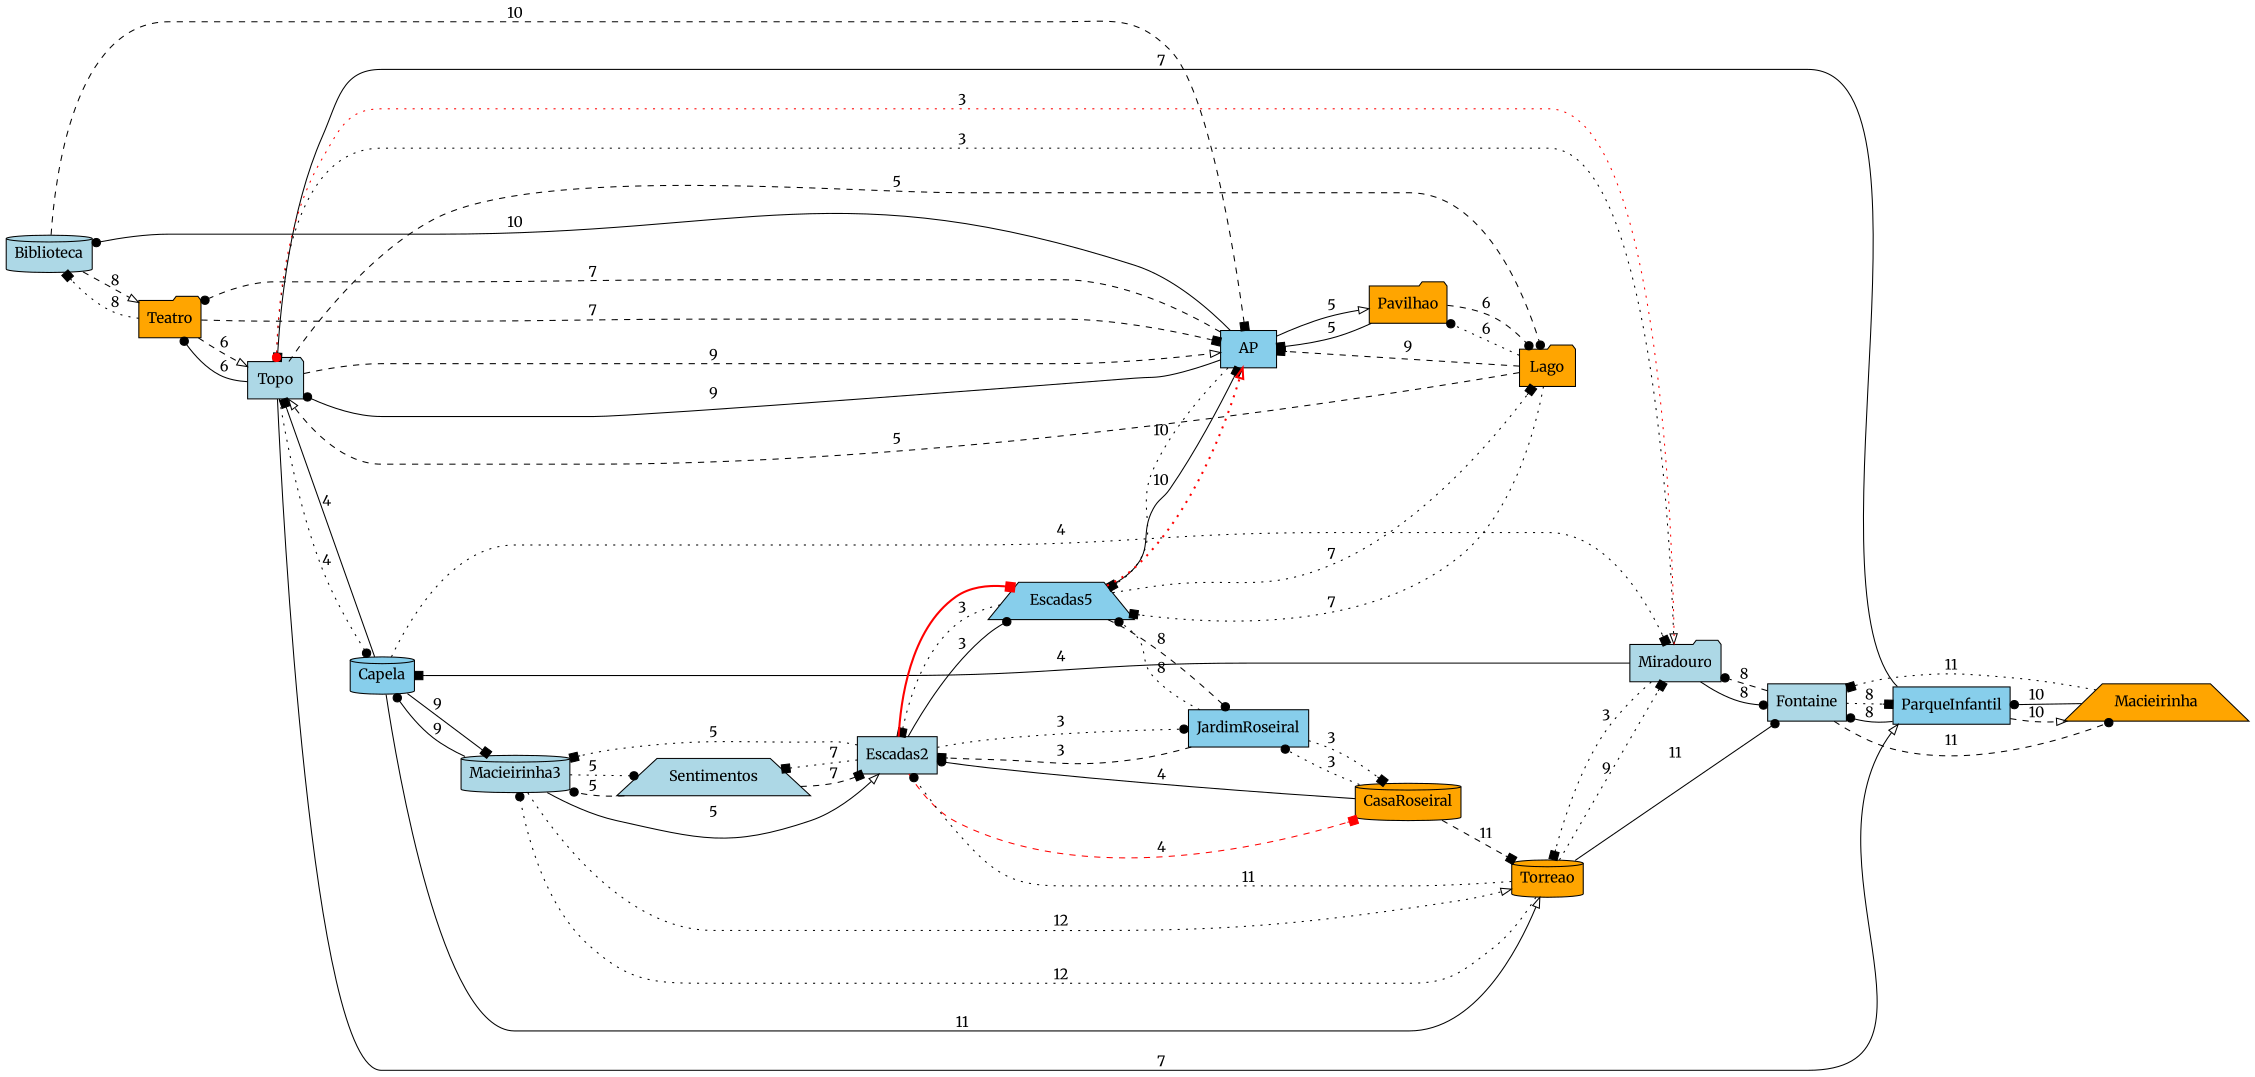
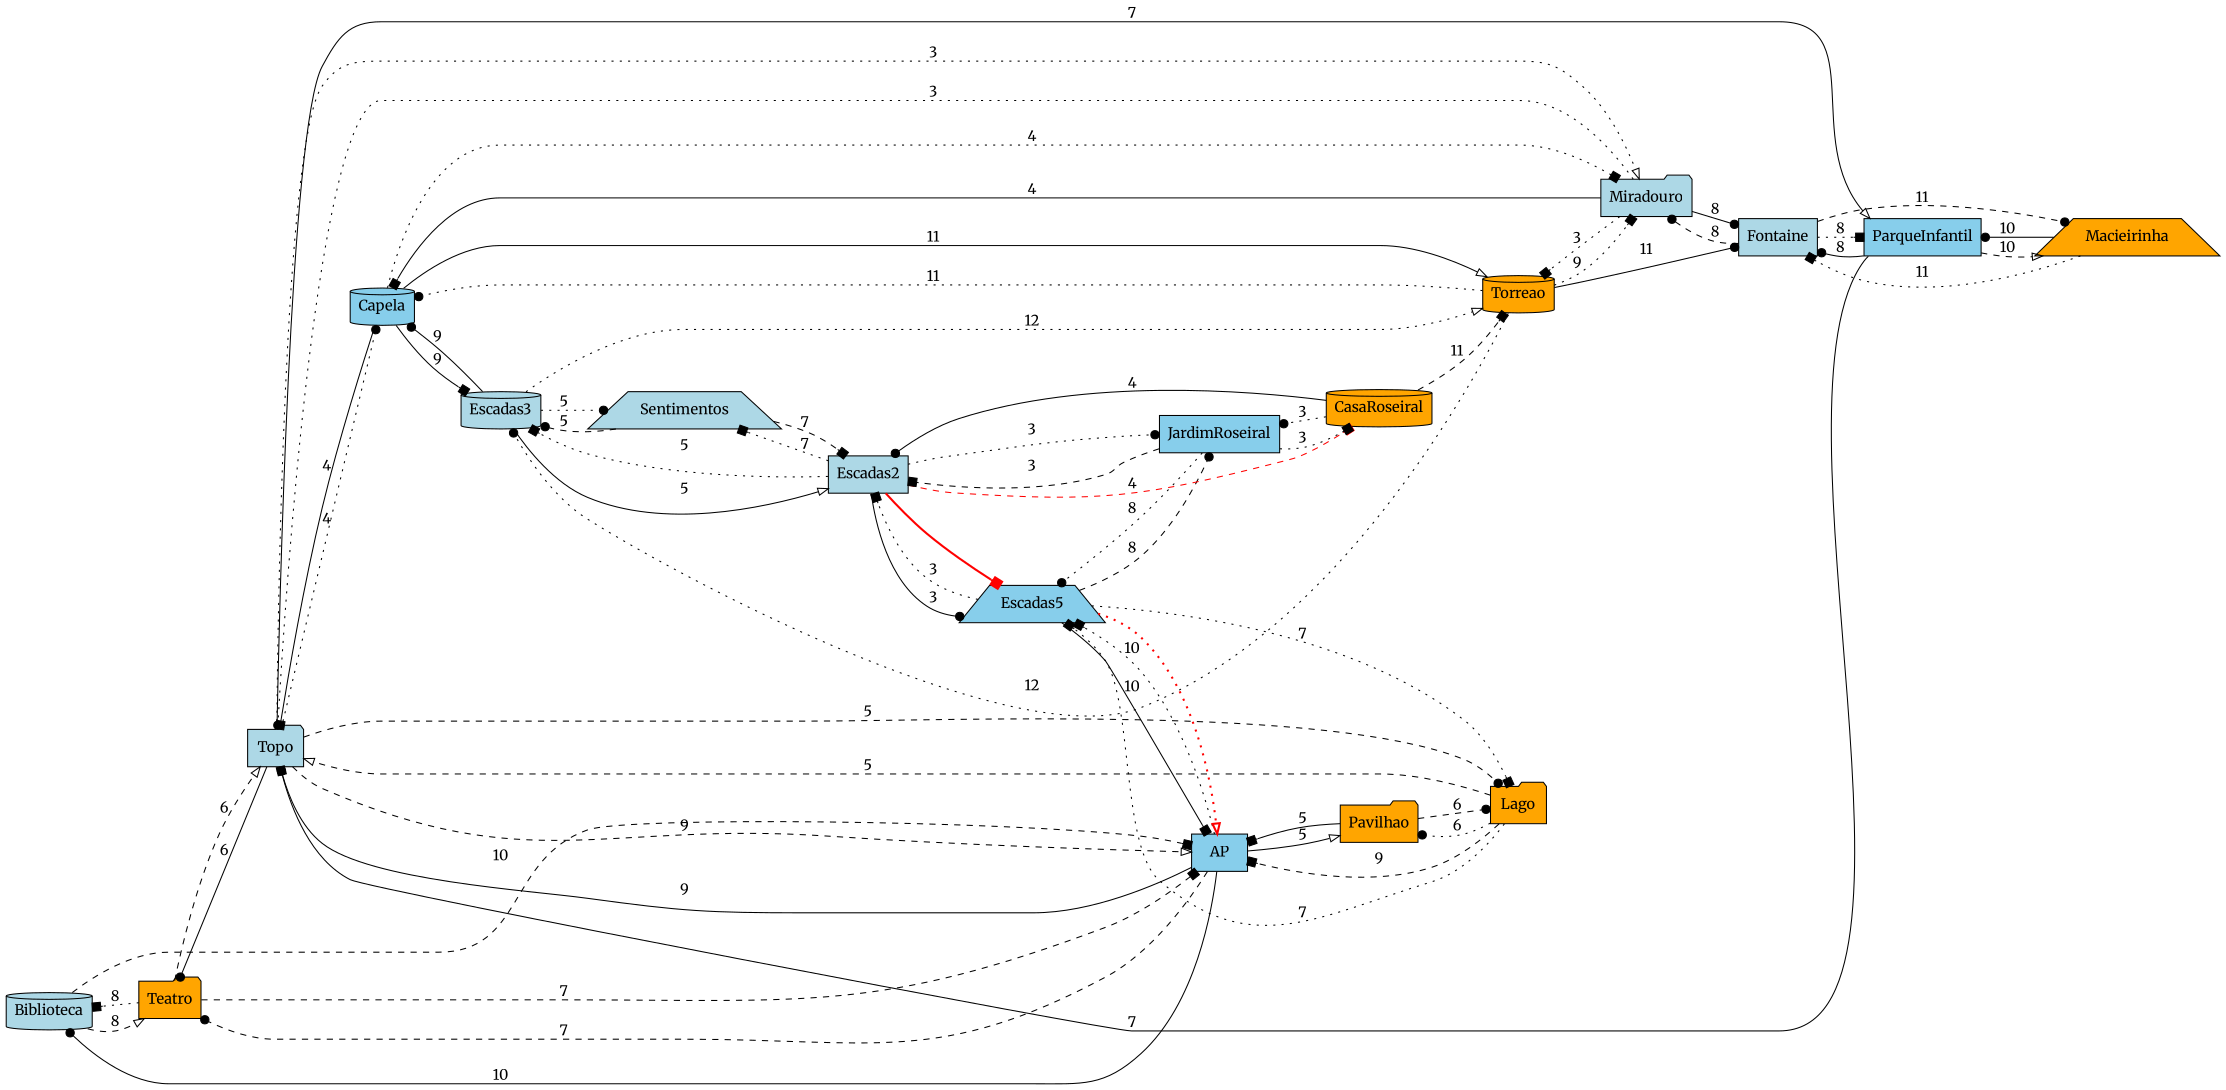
  digraph {
    fontname=Merriweather
    rankdir=LR
    node [fillcolor=lightblue fontname=Merriweather shape=cylinder style=filled]
    edge [arrowhead=box fontname=Merriweather style=dotted]
    n1 [label="﻿Biblioteca"]
    n2 [fillcolor=orange label=Teatro shape=folder]
    n3 [fillcolor=skyblue label=AP shape=box]
    n4 [label=Topo shape=folder]
    n5 [fillcolor=orange label=Pavilhao shape=folder]
    n6 [fillcolor=skyblue label=Escadas5 shape=trapezium]
    n7 [fillcolor=orange label=Lago shape=folder]
    n8 [fillcolor=skyblue label=ParqueInfantil shape=box]
    n9 [label=Miradouro shape=folder]
    n10 [fillcolor=skyblue label=Capela]
    n11 [label=Escadas2 shape=box]
    n12 [fillcolor=skyblue label=JardimRoseiral shape=box]
    n13 [fillcolor=orange label=Macieirinha shape=trapezium]
    n14 [label=Fontaine shape=box]
    n15 [fillcolor=orange label=Torreao]
-   n16 [label=Macieirinha3]
+   n16 [label=Escadas3]
    n17 [label=Sentimentos shape=trapezium]
    n18 [fillcolor=orange label=CasaRoseiral]
    n1 -> n2 [arrowhead=onormal label=8 style=dashed]
    n1 -> n3 [label=10 style=dashed]
    n2 -> n1 [label=8]
    n2 -> n3 [label=7 style=dashed]
    n2 -> n4 [arrowhead=onormal label=6 style=dashed]
    n3 -> n1 [arrowhead=dot label=10 style=solid]
    n3 -> n2 [arrowhead=dot label=7 style=dashed]
    n3 -> n4 [arrowhead=dot label=9 style=solid]
    n3 -> n5 [arrowhead=onormal label=5 style=solid]
    n3 -> n6 [label=10]
    n4 -> n2 [arrowhead=dot label=6 style=solid]
    n4 -> n3 [arrowhead=onormal label=9 style=dashed]
    n4 -> n7 [arrowhead=dot label=5 style=dashed]
    n4 -> n8 [arrowhead=onormal label=7 style=solid]
    n4 -> n9 [arrowhead=onormal label=3]
    n4 -> n10 [arrowhead=dot label=4]
    n5 -> n3 [label=5 style=solid]
    n5 -> n7 [arrowhead=dot label=6 style=dashed]
    n6 -> n3 [label=10 style=solid]
    n6 -> n3 [arrowhead=onormal color=red penwidth=2.0]
    n6 -> n7 [label=7]
    n6 -> n11 [label=3]
    n6 -> n12 [arrowhead=dot label=8 style=dashed]
    n7 -> n3 [label=9 style=dashed]
    n7 -> n4 [arrowhead=onormal label=5 style=dashed]
    n7 -> n5 [arrowhead=dot label=6]
    n7 -> n6 [label=7]
    n8 -> n4 [label=7 style=solid]
    n8 -> n13 [arrowhead=onormal label=10 style=dashed]
    n8 -> n14 [arrowhead=dot label=8 style=solid]
-   n9 -> n4 [arrowhead=dot label=3 color=red]
+   n9 -> n4 [arrowhead=dot label=3]
    n9 -> n10 [label=4 style=solid]
    n9 -> n14 [arrowhead=dot label=8 style=solid]
    n9 -> n15 [label=3]
    n10 -> n4 [label=4 style=solid]
    n10 -> n9 [label=4]
    n10 -> n15 [arrowhead=onormal label=11 style=solid]
    n10 -> n16 [label=9 style=solid]
    n11 -> n6 [arrowhead=dot label=3 style=solid]
    n11 -> n6 [color=red penwidth=2.0 style=solid]
    n11 -> n12 [arrowhead=dot label=3]
    n11 -> n16 [label=5]
    n11 -> n17 [label=7]
    n11 -> n18 [color=red label=4 style=dashed]
    n12 -> n6 [arrowhead=dot label=8]
    n12 -> n11 [label=3 style=dashed]
    n12 -> n18 [label=3]
    n13 -> n8 [arrowhead=dot label=10 style=solid]
    n13 -> n14 [label=11]
    n14 -> n8 [label=8]
    n14 -> n9 [arrowhead=dot label=8 style=dashed]
    n14 -> n13 [arrowhead=dot label=11 style=dashed]
    n15 -> n9 [label=9]
-   n15 -> n11 [arrowhead=dot label=11]
+   n15 -> n10 [arrowhead=dot label=11]
    n15 -> n14 [arrowhead=dot label=11 style=solid]
    n15 -> n16 [arrowhead=dot label=12]
    n16 -> n10 [arrowhead=dot label=9 style=solid]
    n16 -> n11 [arrowhead=onormal label=5 style=solid]
    n16 -> n15 [arrowhead=onormal label=12]
    n16 -> n17 [arrowhead=dot label=5]
    n17 -> n11 [label=7 style=dashed]
    n17 -> n16 [arrowhead=dot label=5 style=dashed]
    n18 -> n11 [arrowhead=dot label=4 style=solid]
    n18 -> n12 [arrowhead=dot label=3]
    n18 -> n15 [label=11 style=dashed]
  }
